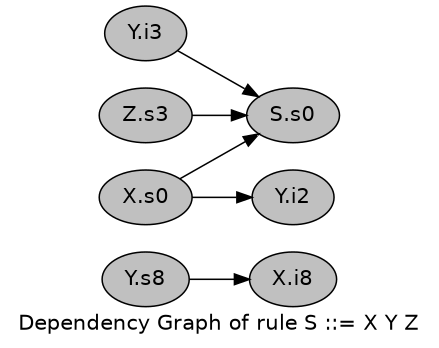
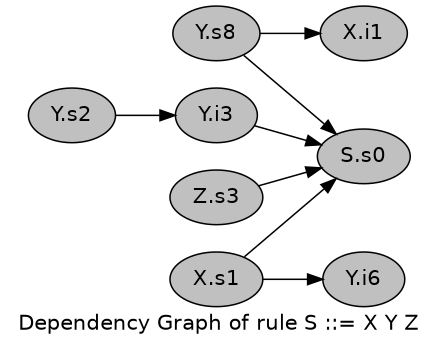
  digraph {
    fontname="DejaVu Sans"
    label="Dependency Graph of rule S ::= X Y Z"
    rankdir=LR
    node [color=black fillcolor=gray fontname="DejaVu Sans" shape=ellipse style=filled]
    edge [fontname="DejaVu Sans"]
-   n1 [label="X.i8"]
+   n1 [label="X.i1"]
    n2 [label="Y.s8"]
    n3 [label="S.s0"]
-   n4 [label="X.s0"]
-   n5 [label="Y.i2"]
+   n4 [label="X.s1"]
+   n5 [label="Y.i6"]
+   n6 [label="Y.s2"]
    n7 [label="Y.i3"]
    n8 [label="Z.s3"]
    n2 -> n1
+   n2 -> n3
    n4 -> n3
    n4 -> n5
+   n6 -> n7
    n7 -> n3
    n8 -> n3
  }
